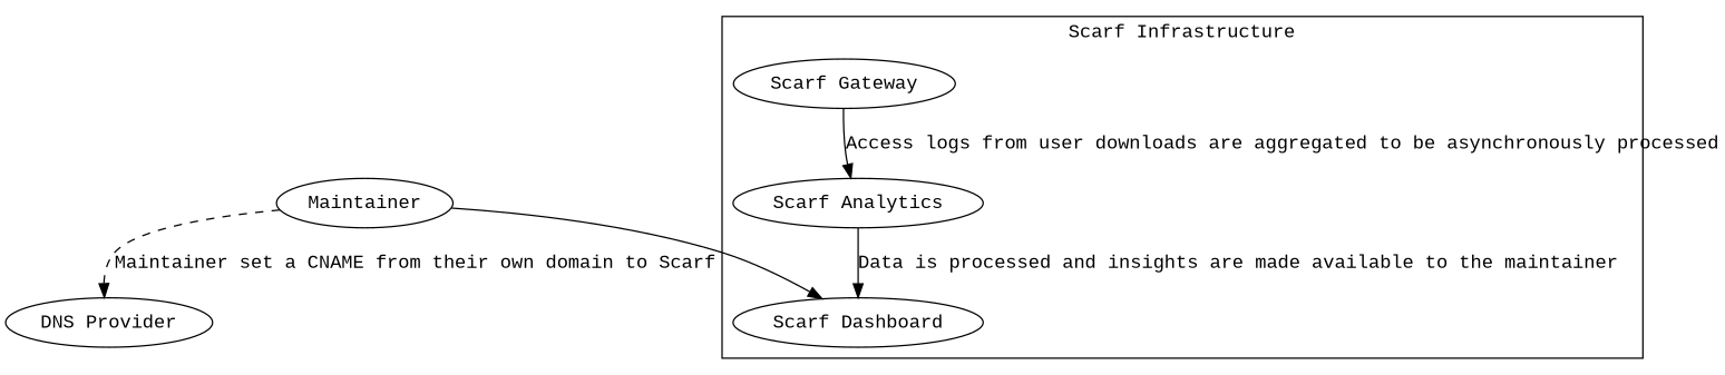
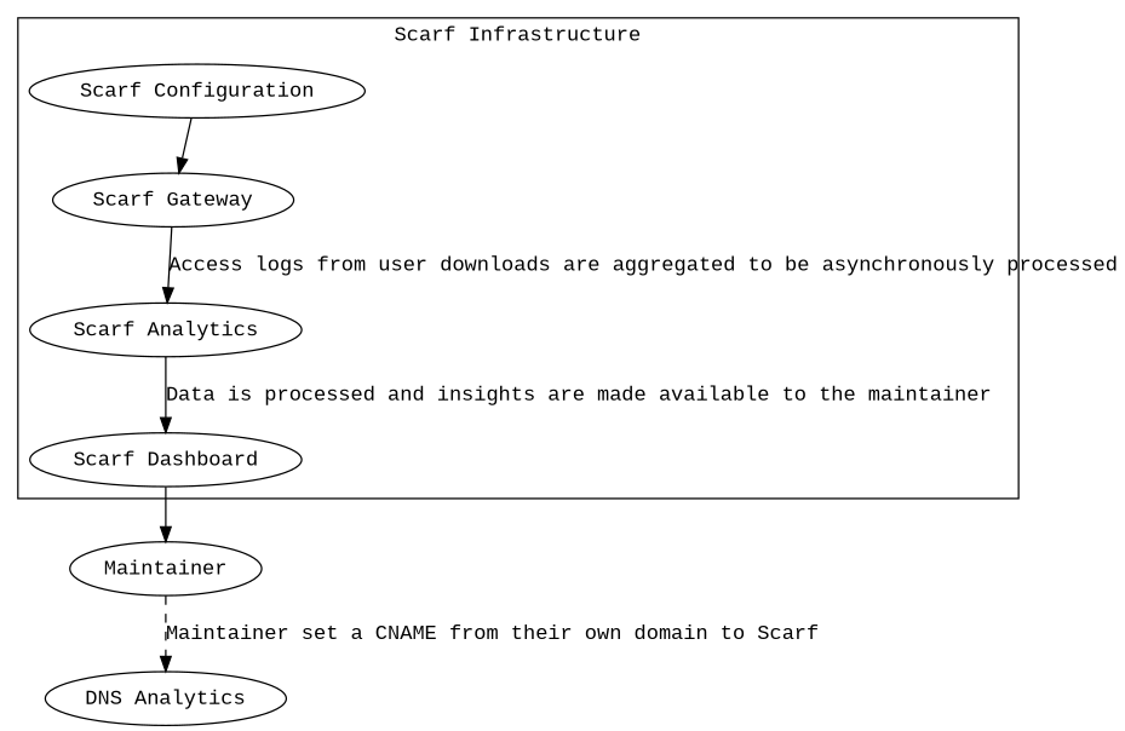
  digraph {
    fontname="Liberation Mono"
    node [fontname="Liberation Mono"]
    edge [fontname="Liberation Mono"]
    Maintainer
    "Scarf Dashboard"
-   "DNS Provider"
+   "DNS Provider" [label="DNS Analytics"]
    "Scarf Analytics"
+   "Scarf Configuration"
    "Scarf Gateway"
    subgraph sub_1 {
      Maintainer
      "Scarf Dashboard"
      "DNS Provider"
      "Scarf Analytics"
    }
    subgraph cluster_2 {
      label="Scarf Infrastructure"
      "Scarf Dashboard"
      "Scarf Analytics"
+     "Scarf Configuration"
      "Scarf Gateway"
    }
-   Maintainer -> "Scarf Dashboard"
+   "Scarf Dashboard" -> Maintainer
    Maintainer -> "DNS Provider" [label="Maintainer set a CNAME from their own domain to Scarf" style=dashed]
    "Scarf Analytics" -> "Scarf Dashboard" [label="Data is processed and insights are made available to the maintainer"]
+   "Scarf Configuration" -> "Scarf Gateway"
    "Scarf Gateway" -> "Scarf Analytics" [label="Access logs from user downloads are aggregated to be asynchronously processed"]
  }
